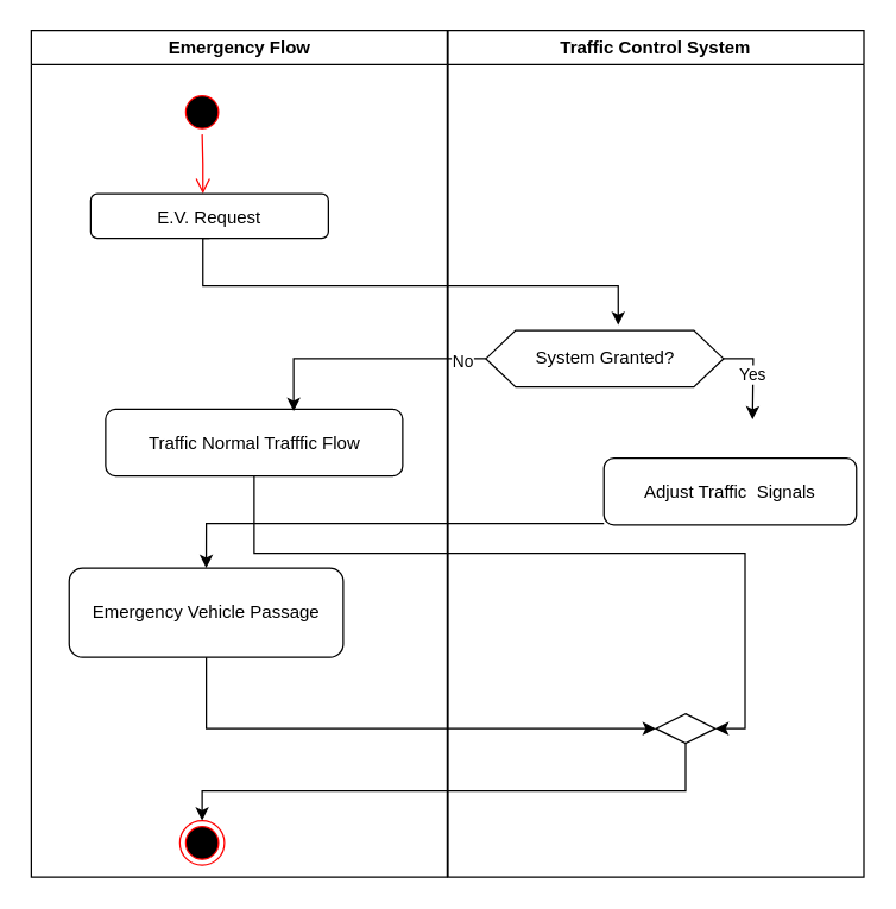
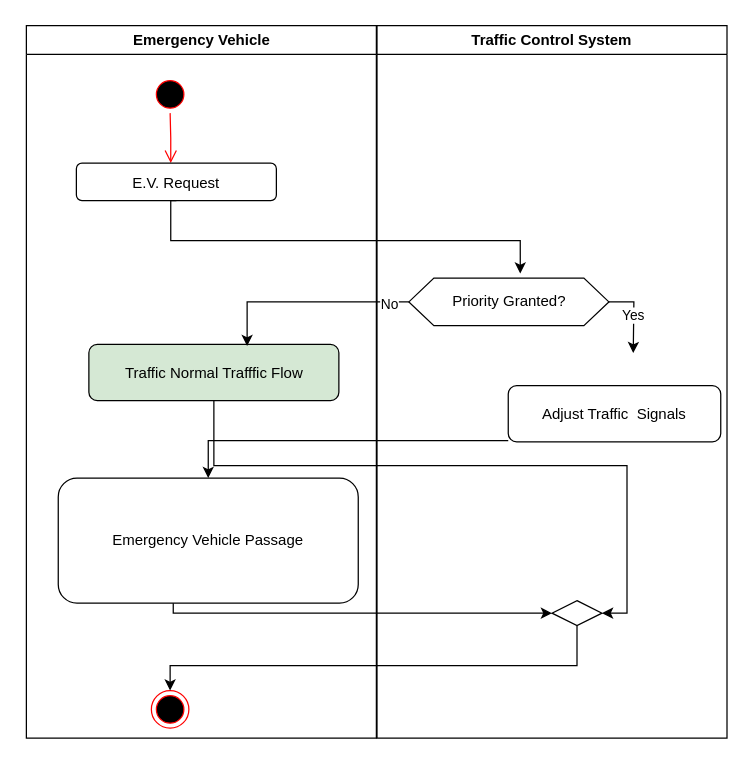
  <mxCell id="0" />
  <mxCell id="1" parent="0" />
- <mxCell id="2" value="Emergency Flow" style="swimlane;whiteSpace=wrap" parent="1" vertex="1"><mxGeometry x="20.5" y="20" width="280" height="570" as="geometry" /></mxCell>
+ <mxCell id="2" value="Emergency Vehicle" style="swimlane;whiteSpace=wrap" parent="1" vertex="1"><mxGeometry x="20.5" y="20" width="280" height="570" as="geometry" /></mxCell>
  <mxCell id="3" value="" style="ellipse;shape=startState;fillColor=#000000;strokeColor=#ff0000;" parent="2" vertex="1"><mxGeometry x="100" y="40" width="30" height="30" as="geometry" /></mxCell>
  <mxCell id="4" value="" style="edgeStyle=elbowEdgeStyle;elbow=horizontal;verticalAlign=bottom;endArrow=open;endSize=8;strokeColor=#FF0000;endFill=1;rounded=0" parent="2" source="3" target="5" edge="1"><mxGeometry x="100" y="40" as="geometry"><mxPoint x="115" y="110" as="targetPoint" /></mxGeometry></mxCell>
  <mxCell id="5" value="E.V. Request" style="rounded=1;" parent="2" vertex="1"><mxGeometry x="40" y="110" width="160" height="30" as="geometry" /></mxCell>
- <mxCell id="6" value="Traffic Normal Trafffic Flow" style="rounded=1;whiteSpace=wrap;html=1;" vertex="1" parent="2"><mxGeometry x="50" y="255" width="200" height="45" as="geometry" /></mxCell>
- <mxCell id="7" value="Emergency Vehicle Passage" style="rounded=1;whiteSpace=wrap;html=1;" vertex="1" parent="2"><mxGeometry x="25.5" y="362" width="184.5" height="60" as="geometry" /></mxCell>
+ <mxCell id="6" value="Traffic Normal Trafffic Flow" style="rounded=1;whiteSpace=wrap;html=1;fillColor=#d5e8d4;" vertex="1" parent="2"><mxGeometry x="50" y="255" width="200" height="45" as="geometry" /></mxCell>
+ <mxCell id="7" value="Emergency Vehicle Passage" style="rounded=1;whiteSpace=wrap;html=1;" vertex="1" parent="2"><mxGeometry x="25.5" y="362" width="240" height="100" as="geometry" /></mxCell>
  <mxCell id="8" value="" style="ellipse;html=1;shape=endState;fillColor=#000000;strokeColor=#ff0000;" vertex="1" parent="2"><mxGeometry x="100" y="532" width="30" height="30" as="geometry" /></mxCell>
  <mxCell id="9" value="Traffic Control System" style="swimlane;whiteSpace=wrap" parent="1" vertex="1"><mxGeometry x="301" y="20" width="280" height="570" as="geometry" /></mxCell>
  <mxCell id="10" value="Yes" style="edgeStyle=orthogonalEdgeStyle;rounded=0;orthogonalLoop=1;jettySize=auto;html=1;exitX=1;exitY=0.5;exitDx=0;exitDy=0;" edge="1" parent="9" source="11"><mxGeometry relative="1" as="geometry"><mxPoint x="205" y="262" as="targetPoint" /></mxGeometry></mxCell>
- <mxCell id="11" value="System Granted?" style="shape=hexagon;perimeter=hexagonPerimeter2;whiteSpace=wrap;html=1;fixedSize=1;" vertex="1" parent="9"><mxGeometry x="25.5" y="202" width="160" height="38" as="geometry" /></mxCell>
+ <mxCell id="11" value="Priority Granted?" style="shape=hexagon;perimeter=hexagonPerimeter2;whiteSpace=wrap;html=1;fixedSize=1;" vertex="1" parent="9"><mxGeometry x="25.5" y="202" width="160" height="38" as="geometry" /></mxCell>
  <mxCell id="12" value="Adjust Traffic&amp;nbsp; Signals" style="rounded=1;whiteSpace=wrap;html=1;" vertex="1" parent="9"><mxGeometry x="105" y="288" width="170" height="45" as="geometry" /></mxCell>
  <mxCell id="13" value="" style="rhombus;whiteSpace=wrap;html=1;" vertex="1" parent="9"><mxGeometry x="140" y="460" width="40" height="20" as="geometry" /></mxCell>
  <mxCell id="14" style="edgeStyle=orthogonalEdgeStyle;rounded=0;orthogonalLoop=1;jettySize=auto;html=1;exitX=0.5;exitY=1;exitDx=0;exitDy=0;entryX=0.557;entryY=-0.096;entryDx=0;entryDy=0;entryPerimeter=0;" edge="1" parent="1" source="5" target="11"><mxGeometry relative="1" as="geometry"><Array as="points"><mxPoint x="136" y="192" /><mxPoint x="416" y="192" /></Array></mxGeometry></mxCell>
  <mxCell id="15" style="edgeStyle=orthogonalEdgeStyle;rounded=0;orthogonalLoop=1;jettySize=auto;html=1;exitX=0;exitY=0.5;exitDx=0;exitDy=0;entryX=0.633;entryY=0.03;entryDx=0;entryDy=0;entryPerimeter=0;" edge="1" parent="1" source="11" target="6"><mxGeometry relative="1" as="geometry" /></mxCell>
  <mxCell id="16" value="No" style="edgeLabel;html=1;align=center;verticalAlign=middle;resizable=0;points=[];" vertex="1" connectable="0" parent="15"><mxGeometry x="-0.804" y="1" relative="1" as="geometry"><mxPoint as="offset" /></mxGeometry></mxCell>
  <mxCell id="17" style="edgeStyle=orthogonalEdgeStyle;rounded=0;orthogonalLoop=1;jettySize=auto;html=1;entryX=0.5;entryY=0;entryDx=0;entryDy=0;" edge="1" parent="1" source="12" target="7"><mxGeometry relative="1" as="geometry"><Array as="points"><mxPoint x="491" y="352" /><mxPoint x="138" y="352" /></Array></mxGeometry></mxCell>
  <mxCell id="18" style="edgeStyle=orthogonalEdgeStyle;rounded=0;orthogonalLoop=1;jettySize=auto;html=1;entryX=0;entryY=0.5;entryDx=0;entryDy=0;" edge="1" parent="1" source="7" target="13"><mxGeometry relative="1" as="geometry"><Array as="points"><mxPoint x="138" y="490" /></Array></mxGeometry></mxCell>
  <mxCell id="19" style="edgeStyle=orthogonalEdgeStyle;rounded=0;orthogonalLoop=1;jettySize=auto;html=1;entryX=1;entryY=0.5;entryDx=0;entryDy=0;" edge="1" parent="1" source="6" target="13"><mxGeometry relative="1" as="geometry"><Array as="points"><mxPoint x="170" y="372" /><mxPoint x="501" y="372" /><mxPoint x="501" y="490" /></Array></mxGeometry></mxCell>
  <mxCell id="20" style="edgeStyle=orthogonalEdgeStyle;rounded=0;orthogonalLoop=1;jettySize=auto;html=1;entryX=0.5;entryY=0;entryDx=0;entryDy=0;" edge="1" parent="1" source="13" target="8"><mxGeometry relative="1" as="geometry"><Array as="points"><mxPoint x="461" y="532" /><mxPoint x="136" y="532" /></Array></mxGeometry></mxCell>
